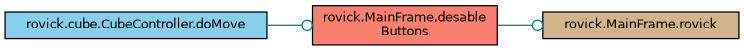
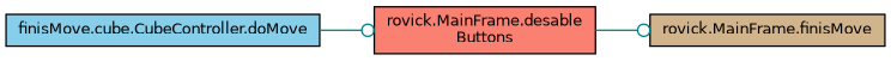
  digraph {
    rankdir=LR
    node [color=black fontname=Helvetica fontsize=10 shape=record style=filled]
    edge [arrowhead=odot color=teal fontname=Helvetica fontsize=10 labelfontname=Helvetica labelfontsize=10 style=solid]
-   n1 [fillcolor=skyblue fontcolor=black height=0.2 label="rovick.cube.CubeController.doMove" width=0.4]
+   n1 [fillcolor=skyblue fontcolor=black height=0.2 label="finisMove.cube.CubeController.doMove" width=0.4]
    n2 [fillcolor=salmon height=0.2 label="rovick.MainFrame.desable\lButtons" width=0.4]
-   n3 [fillcolor=tan height=0.2 label="rovick.MainFrame.rovick" width=0.4]
+   n3 [fillcolor=tan height=0.2 label="rovick.MainFrame.finisMove" width=0.4]
    n1 -> n2
    n2 -> n3
  }
